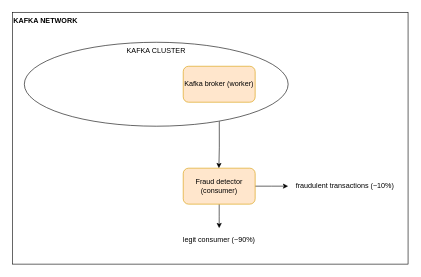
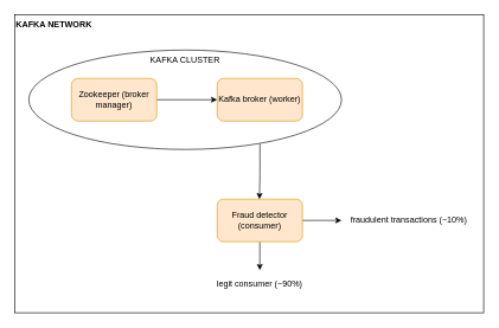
  <mxCell id="0" />
  <mxCell id="1" parent="0" />
  <mxCell id="2" value="KAFKA NETWORK" style="rounded=0;whiteSpace=wrap;html=1;align=left;verticalAlign=top;fontStyle=1" parent="1" vertex="1"><mxGeometry x="20" y="20" width="660" height="420" as="geometry" /></mxCell>
  <mxCell id="3" value="KAFKA CLUSTER" style="ellipse;whiteSpace=wrap;html=1;align=center;verticalAlign=top;" parent="1" vertex="1"><mxGeometry x="40" y="70" width="440" height="140" as="geometry" /></mxCell>
+ <mxCell id="4" style="edgeStyle=orthogonalEdgeStyle;rounded=0;orthogonalLoop=1;jettySize=auto;html=1;exitX=1;exitY=0.5;exitDx=0;exitDy=0;entryX=0;entryY=0.5;entryDx=0;entryDy=0;" parent="1" source="5" target="6" edge="1"><mxGeometry relative="1" as="geometry" /></mxCell>
+ <mxCell id="5" value="Zookeeper (broker manager)" style="rounded=1;whiteSpace=wrap;html=1;fillColor=#ffe6cc;strokeColor=#d79b00;" parent="1" vertex="1"><mxGeometry x="100" y="110" width="120" height="60" as="geometry" /></mxCell>
  <mxCell id="6" value="Kafka broker (worker)" style="rounded=1;whiteSpace=wrap;html=1;fillColor=#ffe6cc;strokeColor=#d79b00;" parent="1" vertex="1"><mxGeometry x="305" y="110" width="120" height="60" as="geometry" /></mxCell>
  <mxCell id="7" style="edgeStyle=orthogonalEdgeStyle;rounded=0;orthogonalLoop=1;jettySize=auto;html=1;exitX=1;exitY=0.5;exitDx=0;exitDy=0;" parent="1" source="9" edge="1"><mxGeometry relative="1" as="geometry"><mxPoint x="480" y="310" as="targetPoint" /></mxGeometry></mxCell>
  <mxCell id="8" style="edgeStyle=orthogonalEdgeStyle;rounded=0;orthogonalLoop=1;jettySize=auto;html=1;exitX=0.5;exitY=1;exitDx=0;exitDy=0;" parent="1" source="9" edge="1"><mxGeometry relative="1" as="geometry"><mxPoint x="365" y="380" as="targetPoint" /></mxGeometry></mxCell>
  <mxCell id="9" value="Fraud detector (consumer)" style="rounded=1;whiteSpace=wrap;html=1;fillColor=#ffe6cc;strokeColor=#d79b00;" parent="1" vertex="1"><mxGeometry x="305" y="280" width="120" height="60" as="geometry" /></mxCell>
  <mxCell id="10" style="edgeStyle=orthogonalEdgeStyle;rounded=0;orthogonalLoop=1;jettySize=auto;html=1;exitX=0.739;exitY=0.943;exitDx=0;exitDy=0;exitPerimeter=0;" parent="1" source="3" edge="1"><mxGeometry relative="1" as="geometry"><mxPoint x="364.5" y="216.02" as="sourcePoint" /><mxPoint x="364.5" y="280" as="targetPoint" /></mxGeometry></mxCell>
  <mxCell id="11" value="legit consumer (~90%)" style="text;html=1;strokeColor=none;fillColor=none;align=center;verticalAlign=middle;whiteSpace=wrap;rounded=0;" parent="1" vertex="1"><mxGeometry x="285" y="390" width="160" height="20" as="geometry" /></mxCell>
  <mxCell id="12" value="fraudulent transactions (~10%)" style="text;html=1;strokeColor=none;fillColor=none;align=center;verticalAlign=middle;whiteSpace=wrap;rounded=0;" parent="1" vertex="1"><mxGeometry x="480" y="300" width="190" height="20" as="geometry" /></mxCell>
